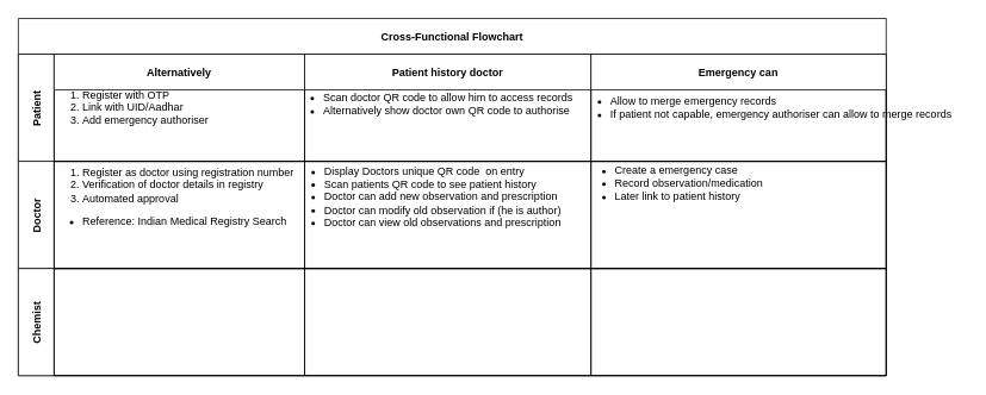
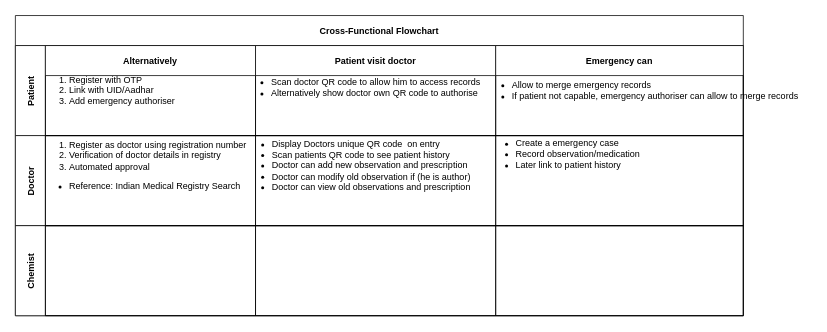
  <mxCell id="0" />
  <mxCell id="1" parent="0" />
  <mxCell id="2" value="Cross-Functional Flowchart" style="shape=table;childLayout=tableLayout;rowLines=0;columnLines=0;startSize=40;collapsible=0;recursiveResize=0;expand=0;pointerEvents=0;fontStyle=1;align=center;shadow=0;sketch=0;" vertex="1" parent="1"><mxGeometry width="970" height="400" as="geometry" x="20" y="20" /></mxCell>
  <mxCell id="3" value="Patient" style="swimlane;horizontal=0;points=[[0,0.5],[1,0.5]];portConstraint=eastwest;startSize=40;collapsible=0;recursiveResize=0;expand=0;pointerEvents=0;fontStyle=1;shadow=0;sketch=0;" vertex="1" parent="2"><mxGeometry y="40" width="970" height="120" as="geometry" /></mxCell>
  <mxCell id="4" value="Alternatively" style="swimlane;connectable=0;startSize=40;collapsible=0;recursiveResize=0;expand=0;pointerEvents=0;shadow=0;sketch=0;" vertex="1" parent="3"><mxGeometry x="40" width="280" height="120" as="geometry"><mxRectangle width="280" height="120" as="alternateBounds" /></mxGeometry></mxCell>
  <mxCell id="5" value="&lt;ol&gt;&lt;li&gt;Register with OTP&lt;/li&gt;&lt;li&gt;Link with UID/Aadhar&lt;/li&gt;&lt;li&gt;Add emergency authoriser&lt;/li&gt;&lt;/ol&gt;" style="text;html=1;align=left;verticalAlign=middle;resizable=0;points=[];autosize=1;strokeColor=none;fillColor=none;" vertex="1" parent="4"><mxGeometry x="-10" y="25" width="200" height="70" as="geometry" /></mxCell>
- <mxCell id="6" value="Patient history doctor" style="swimlane;connectable=0;startSize=40;collapsible=0;recursiveResize=0;expand=0;pointerEvents=0;shadow=0;sketch=0;" vertex="1" parent="3"><mxGeometry x="320" width="320" height="120" as="geometry"><mxRectangle width="320" height="120" as="alternateBounds" /></mxGeometry></mxCell>
+ <mxCell id="6" value="Patient visit doctor" style="swimlane;connectable=0;startSize=40;collapsible=0;recursiveResize=0;expand=0;pointerEvents=0;shadow=0;sketch=0;" vertex="1" parent="3"><mxGeometry x="320" width="320" height="120" as="geometry"><mxRectangle width="320" height="120" as="alternateBounds" /></mxGeometry></mxCell>
  <mxCell id="7" value="&lt;ul&gt;&lt;li&gt;Scan doctor QR code to allow him to access records&lt;/li&gt;&lt;li style=&quot;text-align: left&quot;&gt;Alternatively show doctor own QR code to authorise&lt;/li&gt;&lt;/ul&gt;" style="text;html=1;align=center;verticalAlign=middle;resizable=0;points=[];autosize=1;strokeColor=none;fillColor=none;" vertex="1" parent="6"><mxGeometry x="-25" y="26" width="330" height="60" as="geometry" /></mxCell>
  <mxCell id="8" value="Emergency can" style="swimlane;connectable=0;startSize=40;collapsible=0;recursiveResize=0;expand=0;pointerEvents=0;shadow=0;sketch=0;" vertex="1" parent="3"><mxGeometry x="640" width="330" height="120" as="geometry"><mxRectangle width="330" height="120" as="alternateBounds" /></mxGeometry></mxCell>
  <mxCell id="9" value="Doctor" style="swimlane;horizontal=0;points=[[0,0.5],[1,0.5]];portConstraint=eastwest;startSize=40;collapsible=0;recursiveResize=0;expand=0;pointerEvents=0;shadow=0;sketch=0;" vertex="1" parent="2"><mxGeometry y="160" width="970" height="120" as="geometry" /></mxCell>
  <mxCell id="10" value="" style="swimlane;connectable=0;startSize=0;collapsible=0;recursiveResize=0;expand=0;pointerEvents=0;shadow=0;sketch=0;" vertex="1" parent="9"><mxGeometry x="40" width="280" height="120" as="geometry"><mxRectangle width="280" height="120" as="alternateBounds" /></mxGeometry></mxCell>
  <mxCell id="11" value="&lt;ol&gt;&lt;li&gt;Register as doctor using registration number&lt;/li&gt;&lt;li&gt;Verification of doctor details in registry&lt;/li&gt;&lt;li&gt;Automated approval&lt;/li&gt;&lt;/ol&gt;&lt;div&gt;&lt;ul&gt;&lt;li&gt;Reference: Indian Medical Registry Search&lt;/li&gt;&lt;/ul&gt;&lt;/div&gt;" style="text;html=1;align=left;verticalAlign=middle;resizable=0;points=[];autosize=1;strokeColor=none;fillColor=none;" vertex="1" parent="10"><mxGeometry x="-10" y="-10" width="290" height="100" as="geometry" /></mxCell>
  <mxCell id="12" value="" style="swimlane;connectable=0;startSize=0;collapsible=0;recursiveResize=0;expand=0;pointerEvents=0;shadow=0;sketch=0;" vertex="1" parent="9"><mxGeometry x="320" width="320" height="120" as="geometry"><mxRectangle width="320" height="120" as="alternateBounds" /></mxGeometry></mxCell>
  <mxCell id="13" value="&lt;ul&gt;&lt;li&gt;Display Doctors unique QR code&amp;nbsp; on entry&lt;/li&gt;&lt;li&gt;Scan patients QR code to see patient history&lt;/li&gt;&lt;li&gt;Doctor can add new observation and prescription&lt;/li&gt;&lt;li&gt;Doctor can modify old observation if (he is author)&lt;/li&gt;&lt;li&gt;Doctor can view old observations and prescription&lt;/li&gt;&lt;/ul&gt;" style="text;html=1;align=left;verticalAlign=middle;resizable=0;points=[];autosize=1;strokeColor=none;fillColor=none;" vertex="1" parent="12"><mxGeometry x="-20" y="-10" width="320" height="100" as="geometry" /></mxCell>
  <mxCell id="14" value="" style="swimlane;connectable=0;startSize=0;collapsible=0;recursiveResize=0;expand=0;pointerEvents=0;shadow=0;sketch=0;" vertex="1" parent="9"><mxGeometry x="640" width="330" height="120" as="geometry"><mxRectangle width="330" height="120" as="alternateBounds" /></mxGeometry></mxCell>
  <mxCell id="15" value="&lt;ul&gt;&lt;li&gt;Create a emergency case&lt;/li&gt;&lt;li&gt;Record observation/medication&lt;/li&gt;&lt;li&gt;Later link to patient history&lt;/li&gt;&lt;/ul&gt;" style="text;html=1;align=left;verticalAlign=middle;resizable=0;points=[];autosize=1;strokeColor=none;fillColor=none;" vertex="1" parent="14"><mxGeometry x="-15" y="-10" width="220" height="70" as="geometry" /></mxCell>
  <mxCell id="16" value="Chemist" style="swimlane;horizontal=0;points=[[0,0.5],[1,0.5]];portConstraint=eastwest;startSize=40;collapsible=0;recursiveResize=0;expand=0;pointerEvents=0;shadow=0;sketch=0;" vertex="1" parent="2"><mxGeometry y="280" width="970" height="120" as="geometry" /></mxCell>
  <mxCell id="17" value="" style="swimlane;connectable=0;startSize=0;collapsible=0;recursiveResize=0;expand=0;pointerEvents=0;shadow=0;sketch=0;" vertex="1" parent="16"><mxGeometry x="40" width="280" height="120" as="geometry"><mxRectangle width="280" height="120" as="alternateBounds" /></mxGeometry></mxCell>
  <mxCell id="18" value="" style="swimlane;connectable=0;startSize=0;collapsible=0;recursiveResize=0;expand=0;pointerEvents=0;shadow=0;sketch=0;" vertex="1" parent="16"><mxGeometry x="320" width="320" height="120" as="geometry"><mxRectangle width="320" height="120" as="alternateBounds" /></mxGeometry></mxCell>
  <mxCell id="19" value="" style="swimlane;connectable=0;startSize=0;collapsible=0;recursiveResize=0;expand=0;pointerEvents=0;shadow=0;sketch=0;" vertex="1" parent="16"><mxGeometry x="640" width="330" height="120" as="geometry"><mxRectangle width="330" height="120" as="alternateBounds" /></mxGeometry></mxCell>
  <mxCell id="20" value="&lt;ul&gt;&lt;li&gt;Allow to merge emergency records&lt;/li&gt;&lt;li&gt;If patient not capable, emergency authoriser can allow to merge records&lt;/li&gt;&lt;/ul&gt;" style="text;html=1;align=left;verticalAlign=middle;resizable=0;points=[];autosize=1;strokeColor=none;fillColor=none;" vertex="1" parent="1"><mxGeometry x="640" y="90" width="440" height="60" as="geometry" /></mxCell>
